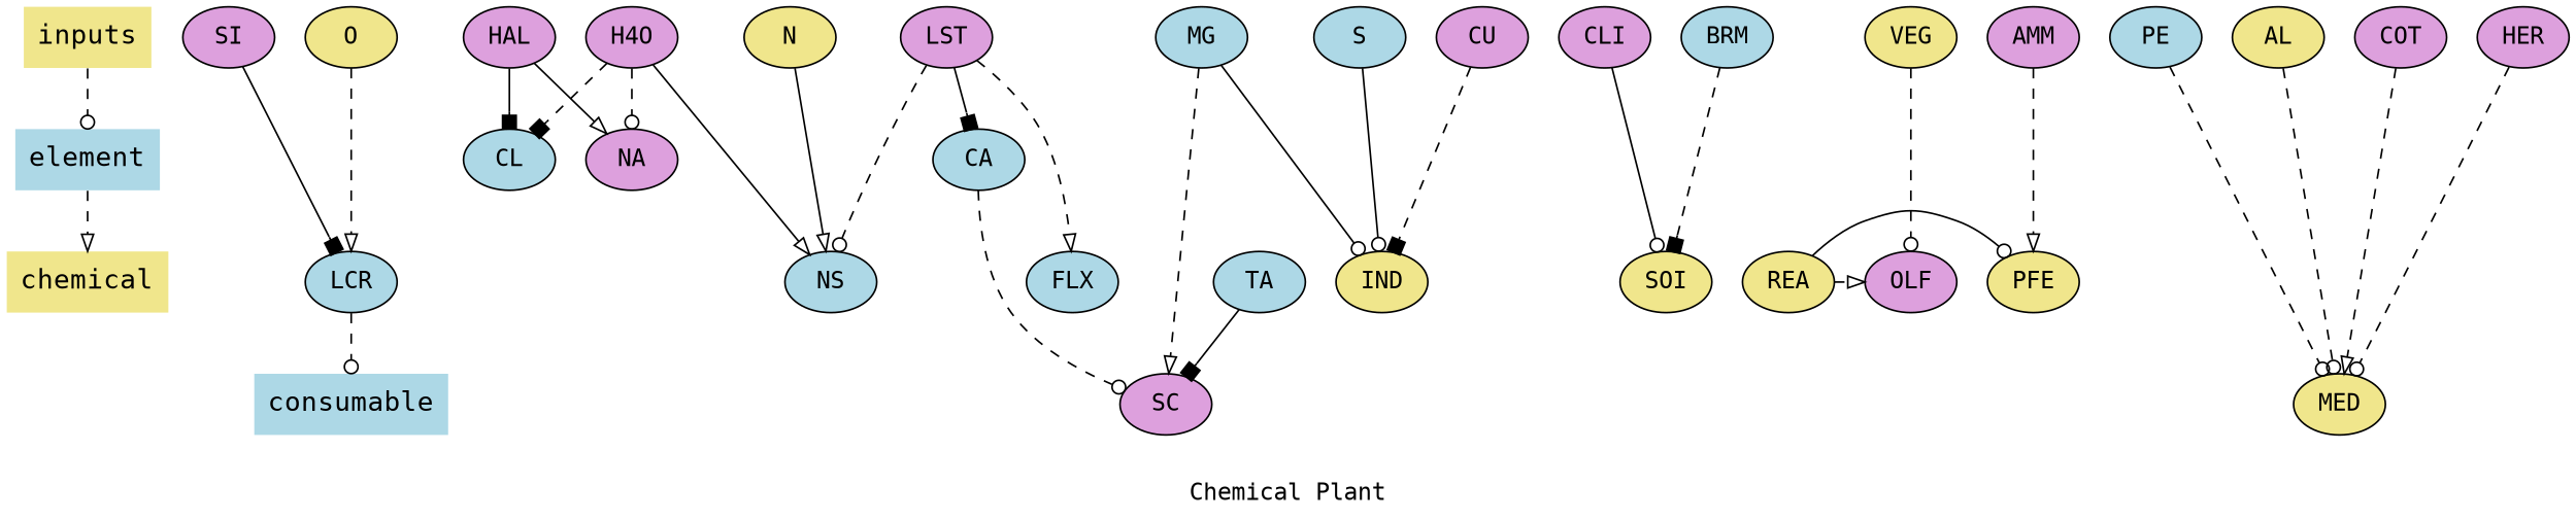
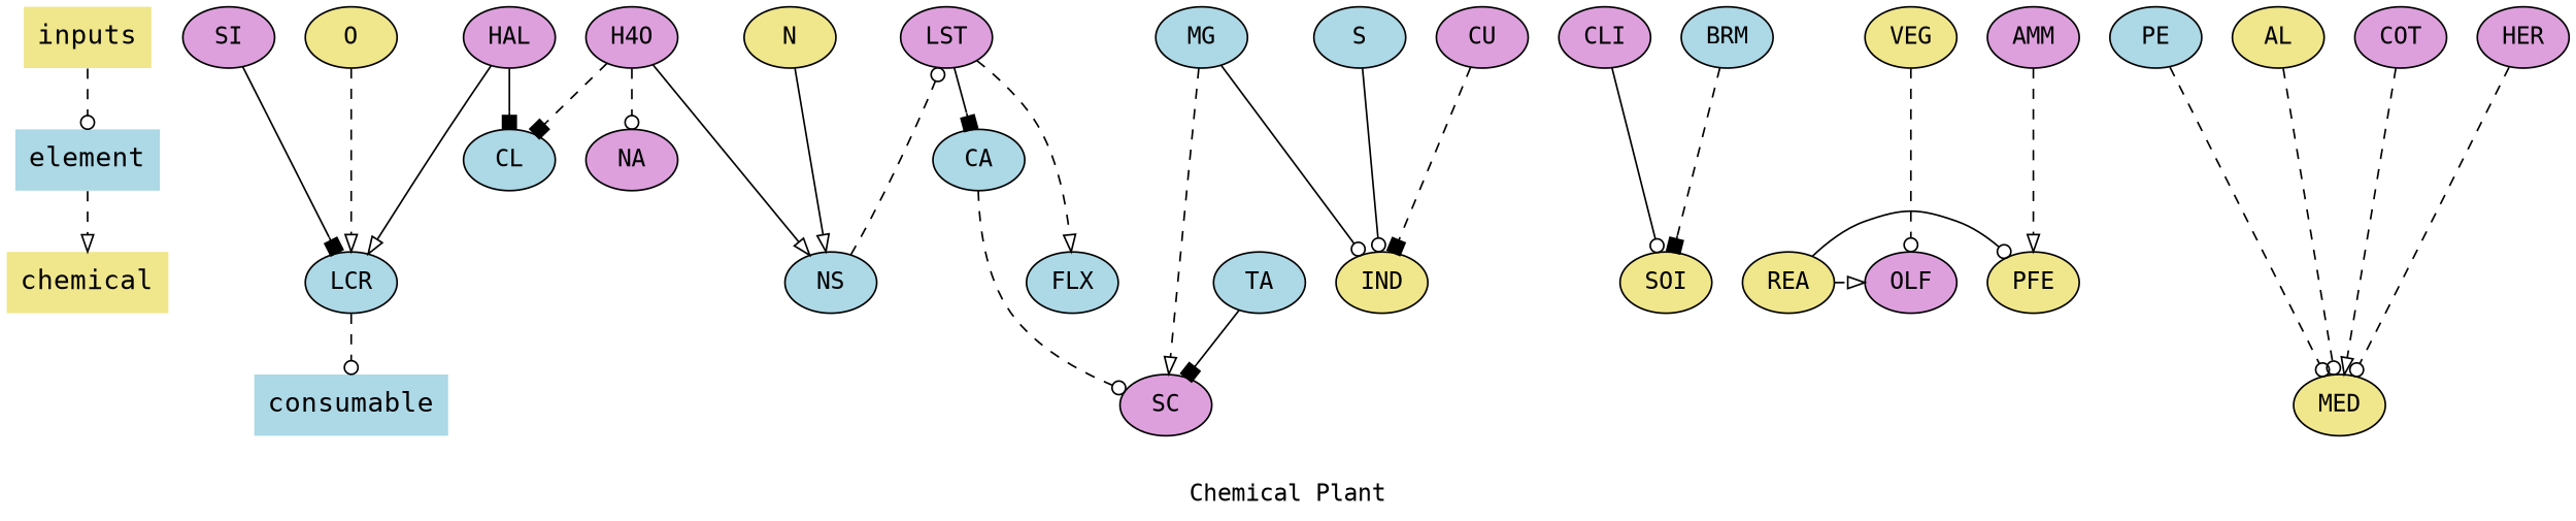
  digraph {
    fontname="DejaVu Sans Mono"
    label="Chemical Plant"
    node [fillcolor=lightblue fontname="DejaVu Sans Mono" style=filled]
    edge [arrowhead=odot fontname="DejaVu Sans Mono" style=dashed]
    inputs [fillcolor=khaki fontsize=16 shape=plaintext]
    element [fontsize=16 shape=plaintext]
    chemical [fillcolor=khaki fontsize=16 shape=plaintext]
    consumable [fontsize=16 shape=plaintext]
    SI [fillcolor=plum]
    O [fillcolor=khaki]
    N [fillcolor=khaki]
    HAL [fillcolor=plum]
    n9 [fillcolor=plum label=H4O]
    LST [fillcolor=plum]
    MG
    CU [fillcolor=plum]
    S
    CLI [fillcolor=plum]
    BRM
    VEG [fillcolor=khaki]
    AMM [fillcolor=plum]
    PE
    AL [fillcolor=khaki]
    COT [fillcolor=plum]
    HER [fillcolor=plum]
    CL
    CA
    NA [fillcolor=plum]
    LCR
    SOI [fillcolor=khaki]
    IND [fillcolor=khaki]
    OLF [fillcolor=plum]
    REA [fillcolor=khaki]
    PFE [fillcolor=khaki]
    NS
    FLX
    SC [fillcolor=plum]
    MED [fillcolor=khaki]
    TA
    subgraph sub_1 {
      inputs
      element
      chemical
      consumable
    }
    subgraph sub_2 {
      rank=same
      inputs
      SI
      O
      N
      HAL
      n9
      LST
      MG
      CU
      S
      CLI
      BRM
      VEG
      AMM
      PE
      AL
      COT
      HER
    }
    subgraph sub_3 {
      rank=same
      element
      CL
      CA
      NA
    }
    subgraph sub_4 {
      rank=same
      chemical
      LCR
      SOI
      IND
      OLF
      REA
      PFE
      NS
      FLX
    }
    subgraph sub_5 {
      rank=same
      consumable
      SC
      MED
    }
    inputs -> element
    element -> chemical [arrowhead=onormal]
    SI -> LCR [arrowhead=box style=solid]
    O -> LCR [arrowhead=onormal]
    N -> NS [arrowhead=onormal style=solid]
    HAL -> CL [arrowhead=box style=solid]
-   HAL -> NA [arrowhead=onormal style=solid]
+   HAL -> LCR [arrowhead=onormal style=solid]
    n9 -> CL [arrowhead=box]
    n9 -> NA
    n9 -> NS [arrowhead=onormal style=solid]
    LST -> CA [arrowhead=box style=solid]
-   LST -> NS
+   NS -> LST
    LST -> FLX [arrowhead=onormal]
    MG -> IND [style=solid]
    MG -> SC [arrowhead=onormal]
    CU -> IND [arrowhead=box]
    S -> IND [style=solid]
    CLI -> SOI [style=solid]
    BRM -> SOI [arrowhead=box]
    VEG -> OLF
    AMM -> PFE [arrowhead=onormal]
    PE -> MED
    AL -> MED
    COT -> MED [arrowhead=onormal]
    HER -> MED
    CA -> SC
    LCR -> consumable
    REA -> OLF [arrowhead=onormal]
    REA -> PFE [style=solid]
    TA -> SC [arrowhead=box style=solid]
  }
